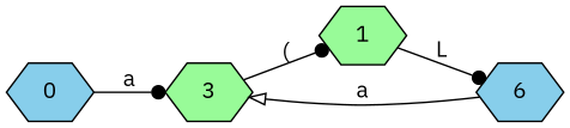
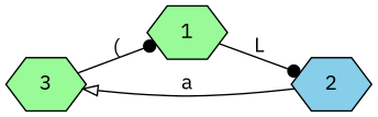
  digraph {
    fontname="IBM Plex Sans"
    rankdir=LR
    node [fillcolor=skyblue fontname="IBM Plex Sans" shape=hexagon style=filled]
    edge [arrowhead=dot fontname="IBM Plex Sans"]
-   n1 [label=0]
    n2 [fillcolor=palegreen label=3]
    n3 [fillcolor=palegreen label=1]
-   n4 [label=6]
-   n1 -> n2 [label=a]
+   n4 [label=2]
    n2 -> n3 [label="("]
    n3 -> n4 [label=L]
    n4 -> n2 [arrowhead=onormal label=a]
  }
